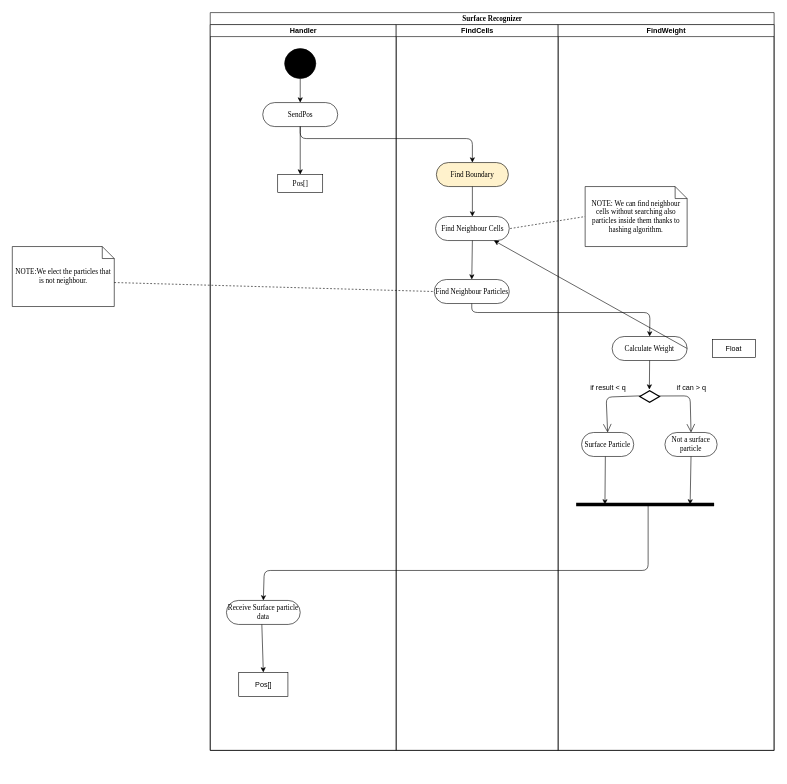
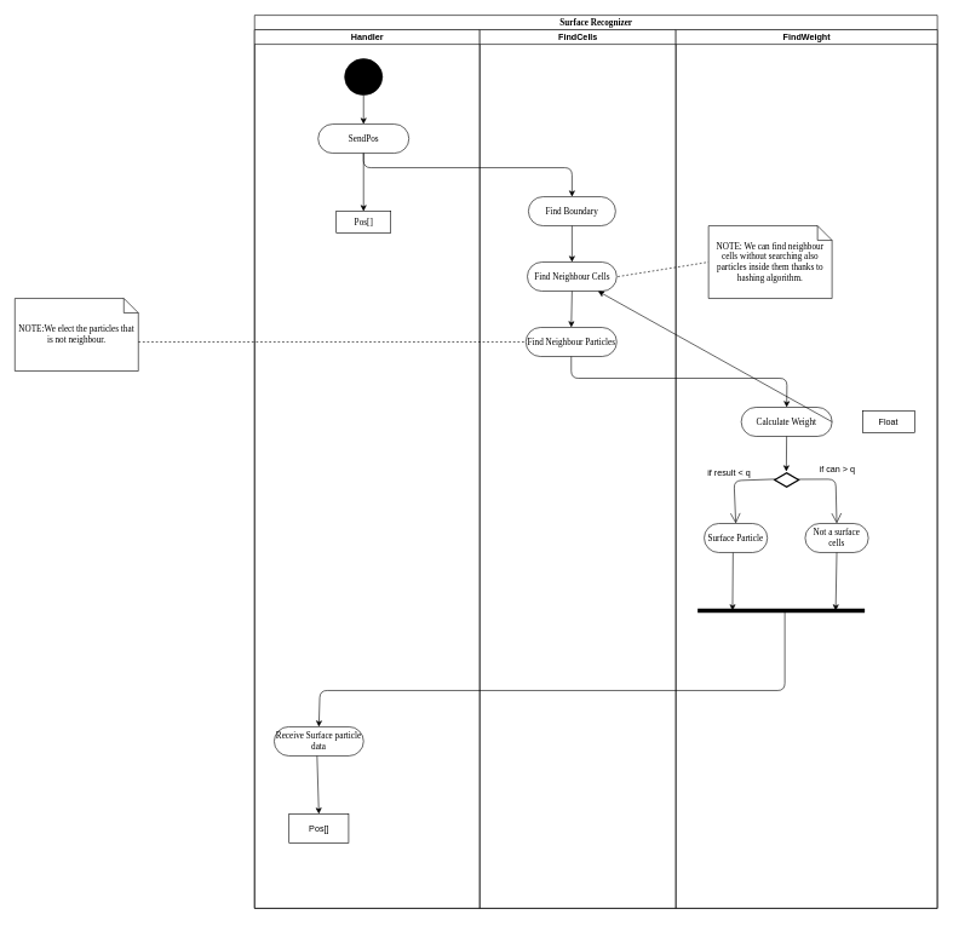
  <mxCell id="0" />
  <mxCell id="1" parent="0" />
  <mxCell id="2" value="Surface Recognizer" style="swimlane;html=1;childLayout=stackLayout;startSize=20;rounded=0;shadow=0;comic=0;labelBackgroundColor=none;strokeWidth=1;fontFamily=Verdana;fontSize=12;align=center;" parent="1" vertex="1"><mxGeometry x="350" y="20" width="940" height="1230" as="geometry"><mxRectangle x="40" y="20" width="60" height="20" as="alternateBounds" /></mxGeometry></mxCell>
  <mxCell id="3" value="Handler" style="swimlane;html=1;startSize=20;" parent="2" vertex="1"><mxGeometry y="20" width="310" height="1210" as="geometry" /></mxCell>
  <mxCell id="4" value="" style="ellipse;whiteSpace=wrap;html=1;rounded=0;shadow=0;comic=0;labelBackgroundColor=none;strokeWidth=1;fillColor=#000000;fontFamily=Verdana;fontSize=12;align=center;" parent="3" vertex="1"><mxGeometry x="124" y="40" width="52" height="50" as="geometry" /></mxCell>
  <mxCell id="5" value="SendPos" style="rounded=1;whiteSpace=wrap;html=1;shadow=0;comic=0;labelBackgroundColor=none;strokeWidth=1;fontFamily=Verdana;fontSize=12;align=center;arcSize=50;" parent="3" vertex="1"><mxGeometry x="87.5" y="130" width="125" height="40" as="geometry" /></mxCell>
  <mxCell id="6" value="Pos[]" style="rounded=0;whiteSpace=wrap;html=1;shadow=0;comic=0;labelBackgroundColor=none;strokeWidth=1;fontFamily=Verdana;fontSize=12;align=center;arcSize=50;" parent="3" vertex="1"><mxGeometry x="112.5" y="250" width="75" height="30" as="geometry" /></mxCell>
  <mxCell id="7" value="" style="endArrow=classic;html=1;entryX=0.5;entryY=0;entryDx=0;entryDy=0;exitX=0.5;exitY=1;exitDx=0;exitDy=0;" parent="3" source="4" target="5" edge="1"><mxGeometry width="50" height="50" relative="1" as="geometry"><mxPoint x="30" y="340" as="sourcePoint" /><mxPoint x="80" y="290" as="targetPoint" /></mxGeometry></mxCell>
  <mxCell id="8" value="Receive Surface particle data" style="rounded=1;whiteSpace=wrap;html=1;shadow=0;comic=0;labelBackgroundColor=none;strokeWidth=1;fontFamily=Verdana;fontSize=12;align=center;arcSize=50;" parent="3" vertex="1"><mxGeometry x="27" y="960" width="123" height="40" as="geometry" /></mxCell>
  <mxCell id="9" value="" style="endArrow=classic;html=1;strokeWidth=1;exitX=0.5;exitY=1;exitDx=0;exitDy=0;entryX=0.5;entryY=0;entryDx=0;entryDy=0;" parent="3" source="5" target="6" edge="1"><mxGeometry width="50" height="50" relative="1" as="geometry"><mxPoint x="110" y="370" as="sourcePoint" /><mxPoint x="160" y="320" as="targetPoint" /></mxGeometry></mxCell>
  <mxCell id="10" value="Pos[]" style="rounded=0;whiteSpace=wrap;html=1;strokeWidth=1;" parent="3" vertex="1"><mxGeometry x="47.5" y="1080" width="82" height="40" as="geometry" /></mxCell>
  <mxCell id="11" value="" style="endArrow=classic;html=1;strokeWidth=1;entryX=0.5;entryY=0;entryDx=0;entryDy=0;" parent="3" target="10" edge="1"><mxGeometry width="50" height="50" relative="1" as="geometry"><mxPoint x="86" y="1000" as="sourcePoint" /><mxPoint x="240" y="990" as="targetPoint" /></mxGeometry></mxCell>
  <mxCell id="12" value="FindCells" style="swimlane;html=1;startSize=20;" parent="2" vertex="1"><mxGeometry x="310" y="20" width="270" height="1210" as="geometry" /></mxCell>
- <mxCell id="13" value="Find Boundary" style="rounded=1;whiteSpace=wrap;html=1;shadow=0;comic=0;labelBackgroundColor=none;strokeWidth=1;fontFamily=Verdana;fontSize=12;align=center;arcSize=50;fillColor=#fff2cc;" parent="12" vertex="1"><mxGeometry x="67" y="230" width="120" height="40" as="geometry" /></mxCell>
+ <mxCell id="13" value="Find Boundary" style="rounded=1;whiteSpace=wrap;html=1;shadow=0;comic=0;labelBackgroundColor=none;strokeWidth=1;fontFamily=Verdana;fontSize=12;align=center;arcSize=50;" parent="12" vertex="1"><mxGeometry x="67" y="230" width="120" height="40" as="geometry" /></mxCell>
  <mxCell id="14" value="Find Neighbour Cells" style="rounded=1;whiteSpace=wrap;html=1;shadow=0;comic=0;labelBackgroundColor=none;strokeWidth=1;fontFamily=Verdana;fontSize=12;align=center;arcSize=50;" parent="12" vertex="1"><mxGeometry x="65.5" y="320" width="123" height="40" as="geometry" /></mxCell>
- <mxCell id="15" value="Find Neighbour Particles" style="rounded=1;whiteSpace=wrap;html=1;shadow=0;comic=0;labelBackgroundColor=none;strokeWidth=1;fontFamily=Verdana;fontSize=12;align=center;arcSize=50;" parent="12" vertex="1"><mxGeometry x="63.5" y="425" width="125" height="40" as="geometry" /></mxCell>
+ <mxCell id="15" value="Find Neighbour Particles" style="rounded=1;whiteSpace=wrap;html=1;shadow=0;comic=0;labelBackgroundColor=none;strokeWidth=1;fontFamily=Verdana;fontSize=12;align=center;arcSize=50;" parent="12" vertex="1"><mxGeometry x="63.5" y="410" width="125" height="40" as="geometry" /></mxCell>
  <mxCell id="16" value="" style="endArrow=classic;html=1;exitX=0.5;exitY=1;exitDx=0;exitDy=0;entryX=0.5;entryY=0;entryDx=0;entryDy=0;" parent="12" source="13" target="14" edge="1"><mxGeometry width="50" height="50" relative="1" as="geometry"><mxPoint x="210" y="330" as="sourcePoint" /><mxPoint x="260" y="280" as="targetPoint" /></mxGeometry></mxCell>
  <mxCell id="17" value="" style="endArrow=classic;html=1;exitX=0.5;exitY=1;exitDx=0;exitDy=0;entryX=0.5;entryY=0;entryDx=0;entryDy=0;" parent="12" source="14" target="15" edge="1"><mxGeometry width="50" height="50" relative="1" as="geometry"><mxPoint x="35.5" y="360" as="sourcePoint" /><mxPoint x="35.5" y="410" as="targetPoint" /></mxGeometry></mxCell>
  <mxCell id="18" value="" style="endArrow=none;dashed=1;html=1;entryX=0;entryY=0.5;entryDx=0;entryDy=0;entryPerimeter=0;" edge="1" parent="12" target="35"><mxGeometry width="50" height="50" relative="1" as="geometry"><mxPoint x="190" y="340" as="sourcePoint" /><mxPoint x="219.86" y="640" as="targetPoint" /></mxGeometry></mxCell>
  <mxCell id="19" value="FindWeight" style="swimlane;html=1;startSize=20;" parent="2" vertex="1"><mxGeometry x="580" y="20" width="360" height="1210" as="geometry" /></mxCell>
  <mxCell id="20" value="Calculate Weight" style="rounded=1;whiteSpace=wrap;html=1;shadow=0;comic=0;labelBackgroundColor=none;strokeWidth=1;fontFamily=Verdana;fontSize=12;align=center;arcSize=50;" parent="19" vertex="1"><mxGeometry x="90" y="520" width="125" height="40" as="geometry" /></mxCell>
  <mxCell id="21" value="" style="html=1;whiteSpace=wrap;aspect=fixed;shape=isoRectangle;strokeWidth=2;" parent="19" vertex="1"><mxGeometry x="136" y="610" width="33" height="20" as="geometry" /></mxCell>
  <mxCell id="22" value="" style="endArrow=open;endFill=1;endSize=12;html=1;exitX=0.934;exitY=0.458;exitDx=0;exitDy=0;exitPerimeter=0;entryX=0.5;entryY=0;entryDx=0;entryDy=0;" parent="19" source="21" target="25" edge="1"><mxGeometry width="160" relative="1" as="geometry"><mxPoint x="253.5" y="640.0" as="sourcePoint" /><mxPoint x="230" y="670" as="targetPoint" /><Array as="points"><mxPoint x="220" y="619" /></Array></mxGeometry></mxCell>
  <mxCell id="23" value="Surface Particle" style="rounded=1;whiteSpace=wrap;html=1;shadow=0;comic=0;labelBackgroundColor=none;strokeWidth=1;fontFamily=Verdana;fontSize=12;align=center;arcSize=50;" parent="19" vertex="1"><mxGeometry x="39" y="680" width="87" height="40" as="geometry" /></mxCell>
  <mxCell id="24" value="" style="endArrow=open;endFill=1;endSize=12;html=1;entryX=0.5;entryY=0;entryDx=0;entryDy=0;exitX=0.045;exitY=0.445;exitDx=0;exitDy=0;exitPerimeter=0;" parent="19" source="21" target="23" edge="1"><mxGeometry width="160" relative="1" as="geometry"><mxPoint x="124.5" y="621" as="sourcePoint" /><mxPoint x="74.5" y="690" as="targetPoint" /><Array as="points"><mxPoint x="80" y="621" /></Array></mxGeometry></mxCell>
- <mxCell id="25" value="Not a surface particle" style="rounded=1;whiteSpace=wrap;html=1;shadow=0;comic=0;labelBackgroundColor=none;strokeWidth=1;fontFamily=Verdana;fontSize=12;align=center;arcSize=50;" parent="19" vertex="1"><mxGeometry x="178" y="680" width="87" height="40" as="geometry" /></mxCell>
- <mxCell id="26" value="if result &amp;lt; q" style="text;html=1;align=center;verticalAlign=middle;resizable=0;points=[];;autosize=1;" parent="19" vertex="1"><mxGeometry x="47.5" y="595" width="70" height="20" as="geometry" /></mxCell>
+ <mxCell id="25" value="Not a surface cells" style="rounded=1;whiteSpace=wrap;html=1;shadow=0;comic=0;labelBackgroundColor=none;strokeWidth=1;fontFamily=Verdana;fontSize=12;align=center;arcSize=50;" parent="19" vertex="1"><mxGeometry x="178" y="680" width="87" height="40" as="geometry" /></mxCell>
+ <mxCell id="26" value="if result &amp;lt; q" style="text;html=1;align=center;verticalAlign=middle;resizable=0;points=[];;autosize=1;" parent="19" vertex="1"><mxGeometry x="37.5" y="600" width="70" height="20" as="geometry" /></mxCell>
  <mxCell id="27" value="if can &amp;gt; q" style="text;html=1;align=center;verticalAlign=middle;resizable=0;points=[];;autosize=1;" parent="19" vertex="1"><mxGeometry x="187" y="595" width="70" height="20" as="geometry" /></mxCell>
  <mxCell id="28" value="" style="endArrow=classic;html=1;exitX=0.5;exitY=1;exitDx=0;exitDy=0;entryX=0.486;entryY=-0.079;entryDx=0;entryDy=0;entryPerimeter=0;" parent="19" source="20" target="21" edge="1"><mxGeometry width="50" height="50" relative="1" as="geometry"><mxPoint x="-123" y="380" as="sourcePoint" /><mxPoint x="153" y="601" as="targetPoint" /></mxGeometry></mxCell>
  <mxCell id="29" value="" style="endArrow=classic;html=1;exitX=0.456;exitY=1.005;exitDx=0;exitDy=0;exitPerimeter=0;" parent="19" source="23" edge="1"><mxGeometry width="50" height="50" relative="1" as="geometry"><mxPoint x="140" y="800" as="sourcePoint" /><mxPoint x="78" y="800" as="targetPoint" /></mxGeometry></mxCell>
  <mxCell id="30" value="" style="endArrow=none;html=1;strokeWidth=6;" parent="19" edge="1"><mxGeometry width="50" height="50" relative="1" as="geometry"><mxPoint x="30" y="800" as="sourcePoint" /><mxPoint x="260" y="800" as="targetPoint" /></mxGeometry></mxCell>
  <mxCell id="31" value="" style="endArrow=classic;html=1;exitX=0.5;exitY=1;exitDx=0;exitDy=0;" parent="19" source="25" edge="1"><mxGeometry width="50" height="50" relative="1" as="geometry"><mxPoint x="215.172" y="730.2" as="sourcePoint" /><mxPoint x="220" y="800" as="targetPoint" /></mxGeometry></mxCell>
  <mxCell id="32" value="" style="endArrow=classic;html=1;strokeWidth=1;entryX=0.5;entryY=0;entryDx=0;entryDy=0;" parent="19" target="8" edge="1"><mxGeometry width="50" height="50" relative="1" as="geometry"><mxPoint x="150" y="800" as="sourcePoint" /><mxPoint x="-490" y="980" as="targetPoint" /><Array as="points"><mxPoint x="150" y="910" /><mxPoint x="-490" y="910" /></Array></mxGeometry></mxCell>
  <mxCell id="33" value="Float" style="rounded=0;whiteSpace=wrap;html=1;strokeWidth=1;" parent="19" vertex="1"><mxGeometry x="257" y="525" width="72" height="30" as="geometry" /></mxCell>
  <mxCell id="34" value="" style="endArrow=classic;html=1;exitX=1;exitY=0.5;exitDx=0;exitDy=0;" parent="19" source="20" target="14" edge="1"><mxGeometry width="50" height="50" relative="1" as="geometry"><mxPoint x="281.0" y="440" as="sourcePoint" /><mxPoint x="280" y="490" as="targetPoint" /></mxGeometry></mxCell>
  <mxCell id="35" value="NOTE: We can find neighbour cells without searching also particles inside them thanks to hashing algorithm." style="shape=note;whiteSpace=wrap;html=1;rounded=0;shadow=0;comic=0;labelBackgroundColor=none;strokeWidth=1;fontFamily=Verdana;fontSize=12;align=center;size=20;" vertex="1" parent="19"><mxGeometry x="45" y="270" width="170" height="100" as="geometry" /></mxCell>
  <mxCell id="36" value="" style="endArrow=classic;html=1;exitX=0.5;exitY=1;exitDx=0;exitDy=0;entryX=0.5;entryY=0;entryDx=0;entryDy=0;" parent="2" source="5" target="13" edge="1"><mxGeometry width="50" height="50" relative="1" as="geometry"><mxPoint x="130" y="250" as="sourcePoint" /><mxPoint x="480" y="170" as="targetPoint" /><Array as="points"><mxPoint x="150" y="210" /><mxPoint x="437" y="210" /></Array></mxGeometry></mxCell>
  <mxCell id="37" value="" style="endArrow=classic;html=1;exitX=0.5;exitY=1;exitDx=0;exitDy=0;entryX=0.5;entryY=0;entryDx=0;entryDy=0;" parent="2" source="15" target="20" edge="1"><mxGeometry width="50" height="50" relative="1" as="geometry"><mxPoint x="447" y="390" as="sourcePoint" /><mxPoint x="446" y="440" as="targetPoint" /><Array as="points"><mxPoint x="436" y="500" /><mxPoint x="733" y="500" /></Array></mxGeometry></mxCell>
  <mxCell id="38" value="NOTE:We elect the particles that is not neighbour." style="shape=note;whiteSpace=wrap;html=1;rounded=0;shadow=0;comic=0;labelBackgroundColor=none;strokeWidth=1;fontFamily=Verdana;fontSize=12;align=center;size=20;" parent="1" vertex="1"><mxGeometry x="20" y="410" width="170" height="100" as="geometry" /></mxCell>
  <mxCell id="39" value="" style="text;strokeColor=none;fillColor=none;align=left;verticalAlign=middle;spacingTop=-1;spacingLeft=4;spacingRight=4;rotatable=0;labelPosition=right;points=[];portConstraint=eastwest;" parent="1" vertex="1"><mxGeometry x="60" y="1270" width="20" height="14" as="geometry" /></mxCell>
  <mxCell id="40" value="" style="endArrow=none;dashed=1;html=1;entryX=0;entryY=0.5;entryDx=0;entryDy=0;exitX=0;exitY=0;exitDx=170;exitDy=60;exitPerimeter=0;" parent="1" source="38" target="15" edge="1"><mxGeometry width="50" height="50" relative="1" as="geometry"><mxPoint x="150" y="590" as="sourcePoint" /><mxPoint x="200" y="540" as="targetPoint" /></mxGeometry></mxCell>
